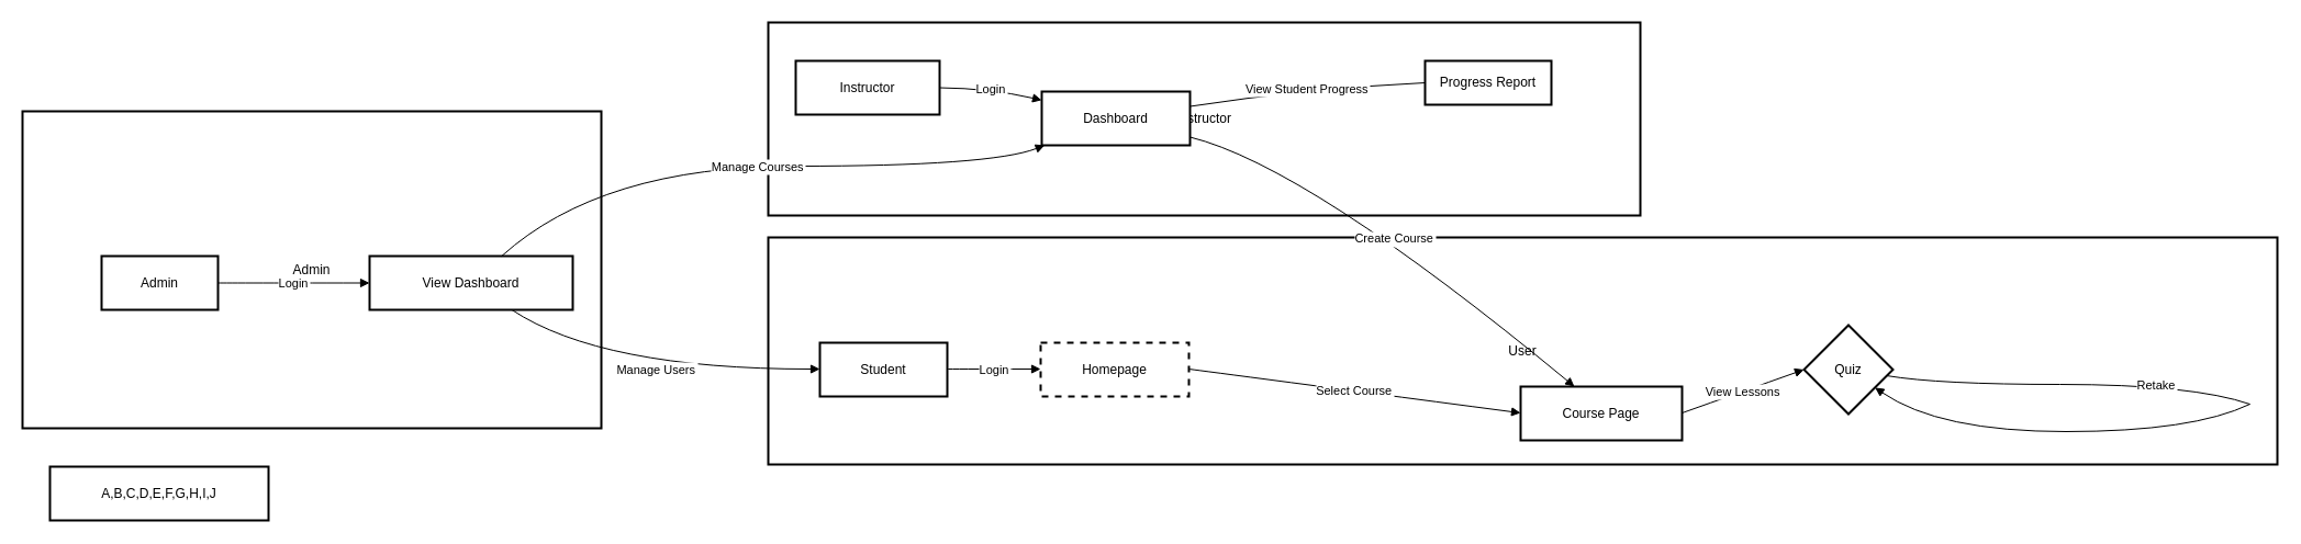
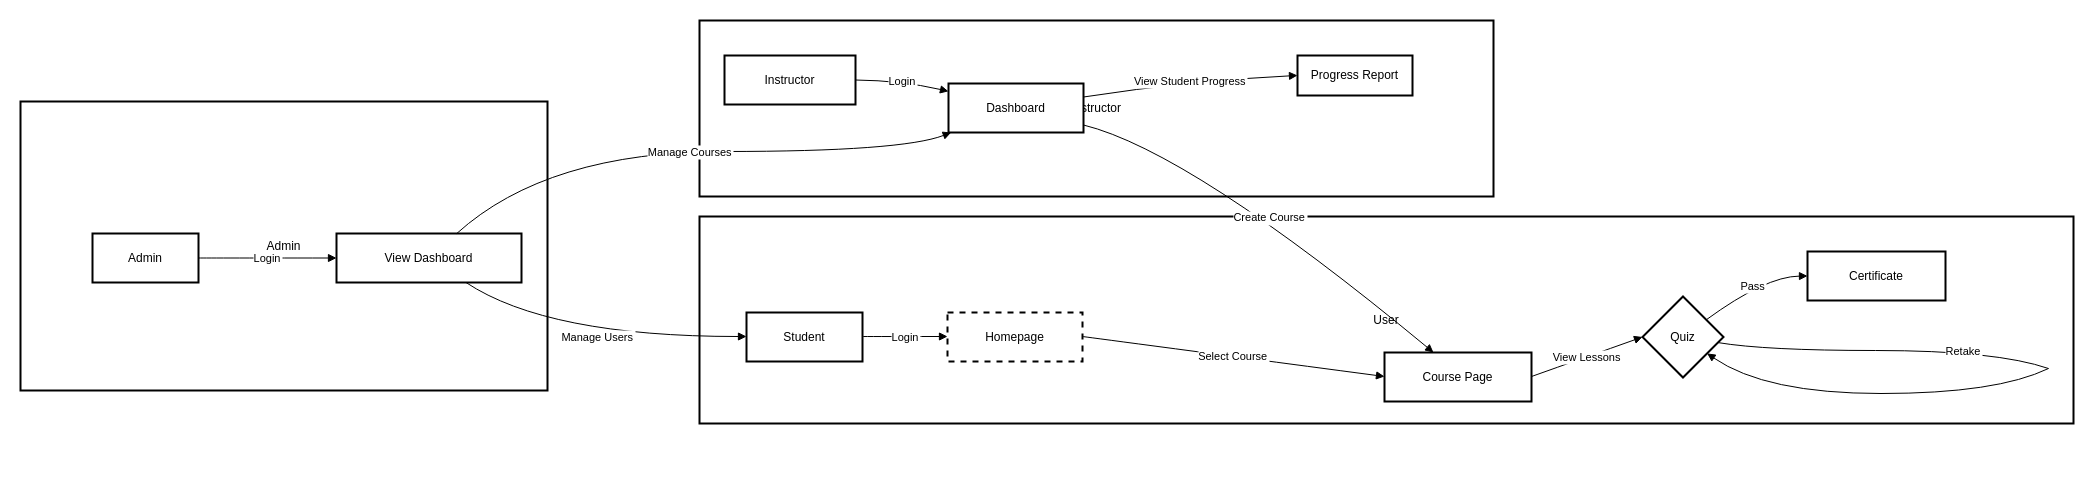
  <mxCell id="0" />
  <mxCell id="1" parent="0" />
  <mxCell id="2" value="Admin" style="whiteSpace=wrap;strokeWidth=2;" vertex="1" parent="1"><mxGeometry x="20" y="101" width="527" height="289" as="geometry" /></mxCell>
  <mxCell id="3" value="Instructor" style="whiteSpace=wrap;strokeWidth=2;" vertex="1" parent="1"><mxGeometry x="699" y="20" width="794" height="176" as="geometry" /></mxCell>
  <mxCell id="4" value="User" style="whiteSpace=wrap;strokeWidth=2;" vertex="1" parent="1"><mxGeometry x="699" y="216" width="1374" height="207" as="geometry" /></mxCell>
  <mxCell id="5" value="Student" style="whiteSpace=wrap;strokeWidth=2;" vertex="1" parent="1"><mxGeometry x="746" y="312" width="116" height="49" as="geometry" /></mxCell>
  <mxCell id="6" value="Homepage" style="whiteSpace=wrap;strokeWidth=2;dashed=1;" vertex="1" parent="1"><mxGeometry x="947" y="312" width="135" height="49" as="geometry" /></mxCell>
  <mxCell id="7" value="Course Page" style="whiteSpace=wrap;strokeWidth=2;" vertex="1" parent="1"><mxGeometry x="1384" y="352" width="147" height="49" as="geometry" /></mxCell>
  <mxCell id="8" value="Quiz" style="rhombus;strokeWidth=2;whiteSpace=wrap;" vertex="1" parent="1"><mxGeometry x="1642" y="296" width="81" height="81" as="geometry" /></mxCell>
+ <mxCell id="9" value="Certificate" style="whiteSpace=wrap;strokeWidth=2;" vertex="1" parent="1"><mxGeometry x="1807" y="251" width="138" height="49" as="geometry" /></mxCell>
  <mxCell id="10" value="Instructor" style="whiteSpace=wrap;strokeWidth=2;" vertex="1" parent="1"><mxGeometry x="724" y="55" width="131" height="49" as="geometry" /></mxCell>
  <mxCell id="11" value="Dashboard" style="whiteSpace=wrap;strokeWidth=2;" vertex="1" parent="1"><mxGeometry x="948" y="83" width="135" height="49" as="geometry" /></mxCell>
  <mxCell id="12" value="Progress Report" style="whiteSpace=wrap;strokeWidth=2;" vertex="1" parent="1"><mxGeometry x="1297" y="55" width="115" height="40" as="geometry" /></mxCell>
  <mxCell id="13" value="Admin" style="whiteSpace=wrap;strokeWidth=2;" vertex="1" parent="1"><mxGeometry x="92" y="233" width="106" height="49" as="geometry" /></mxCell>
  <mxCell id="14" value="View Dashboard" style="whiteSpace=wrap;strokeWidth=2;" vertex="1" parent="1"><mxGeometry x="336" y="233" width="185" height="49" as="geometry" /></mxCell>
- <mxCell id="15" value="A,B,C,D,E,F,G,H,I,J" style="whiteSpace=wrap;strokeWidth=2;" vertex="1" parent="1"><mxGeometry x="45" y="425" width="199" height="49" as="geometry" /></mxCell>
  <mxCell id="16" value="" style="whiteSpace=wrap;strokeWidth=2;" vertex="1" parent="1"><mxGeometry x="1875" y="350" as="geometry" /></mxCell>
  <mxCell id="17" value="" style="whiteSpace=wrap;strokeWidth=2;" vertex="1" parent="1"><mxGeometry x="2048" y="368" as="geometry" /></mxCell>
  <mxCell id="18" value="Login" style="curved=1;startArrow=none;endArrow=block;exitX=1.01;exitY=0.49;entryX=0;entryY=0.49;" edge="1" parent="1" source="5" target="6"><mxGeometry relative="1" as="geometry"><Array as="points" /></mxGeometry></mxCell>
  <mxCell id="19" value="Select Course" style="curved=1;startArrow=none;endArrow=block;exitX=1;exitY=0.49;entryX=0;entryY=0.49;" edge="1" parent="1" source="6" target="7"><mxGeometry relative="1" as="geometry"><Array as="points" /></mxGeometry></mxCell>
  <mxCell id="20" value="View Lessons" style="curved=1;startArrow=none;endArrow=block;exitX=1;exitY=0.49;entryX=-0.01;entryY=0.5;" edge="1" parent="1" source="7" target="8"><mxGeometry relative="1" as="geometry"><Array as="points" /></mxGeometry></mxCell>
+ <mxCell id="21" value="Pass" style="curved=1;startArrow=none;endArrow=block;exitX=1;exitY=0.13;entryX=0;entryY=0.5;" edge="1" parent="1" source="8" target="9"><mxGeometry relative="1" as="geometry"><Array as="points"><mxPoint x="1765" y="276" /></Array></mxGeometry></mxCell>
  <mxCell id="22" value="" style="curved=1;startArrow=none;endArrow=none;exitX=1;exitY=0.58;entryX=Infinity;entryY=Infinity;" edge="1" parent="1" source="8" target="16"><mxGeometry relative="1" as="geometry"><Array as="points"><mxPoint x="1765" y="350" /></Array></mxGeometry></mxCell>
  <mxCell id="23" value="Retake" style="curved=1;startArrow=none;endArrow=none;exitX=Infinity;exitY=Infinity;entryX=-Infinity;entryY=-Infinity;" edge="1" parent="1" source="16" target="17"><mxGeometry relative="1" as="geometry"><Array as="points"><mxPoint x="1996" y="350" /></Array></mxGeometry></mxCell>
  <mxCell id="24" value="" style="curved=1;startArrow=none;endArrow=block;exitX=-Infinity;exitY=-Infinity;entryX=1;entryY=0.84;" edge="1" parent="1" source="17" target="8"><mxGeometry relative="1" as="geometry"><Array as="points"><mxPoint x="1996" y="393" /><mxPoint x="1765" y="393" /></Array></mxGeometry></mxCell>
  <mxCell id="25" value="Login" style="curved=1;startArrow=none;endArrow=block;exitX=1;exitY=0.5;entryX=0;entryY=0.16;" edge="1" parent="1" source="10" target="11"><mxGeometry relative="1" as="geometry"><Array as="points"><mxPoint x="901" y="80" /></Array></mxGeometry></mxCell>
  <mxCell id="26" value="Create Course" style="curved=1;startArrow=none;endArrow=block;exitX=0.99;exitY=0.84;entryX=0.33;entryY=-0.01;" edge="1" parent="1" source="11" target="7"><mxGeometry relative="1" as="geometry"><Array as="points"><mxPoint x="1190" y="151" /></Array></mxGeometry></mxCell>
- <mxCell id="27" value="View Student Progress" style="curved=1;startArrow=none;endArrow=none;exitX=0.99;exitY=0.28;entryX=0;entryY=0.5;" edge="1" parent="1" source="11" target="12"><mxGeometry relative="1" as="geometry"><Array as="points"><mxPoint x="1190" y="80" /></Array></mxGeometry></mxCell>
+ <mxCell id="27" value="View Student Progress" style="curved=1;startArrow=none;endArrow=block;exitX=0.99;exitY=0.28;entryX=0;entryY=0.5;" edge="1" parent="1" source="11" target="12"><mxGeometry relative="1" as="geometry"><Array as="points"><mxPoint x="1190" y="80" /></Array></mxGeometry></mxCell>
  <mxCell id="28" value="Login" style="curved=1;startArrow=none;endArrow=block;exitX=1;exitY=0.5;entryX=0;entryY=0.5;" edge="1" parent="1" source="13" target="14"><mxGeometry relative="1" as="geometry"><Array as="points" /></mxGeometry></mxCell>
  <mxCell id="29" value="Manage Courses" style="curved=1;startArrow=none;endArrow=block;exitX=0.65;exitY=0;entryX=0.02;entryY=1;" edge="1" parent="1" source="14" target="11"><mxGeometry relative="1" as="geometry"><Array as="points"><mxPoint x="547" y="151" /><mxPoint x="901" y="151" /></Array></mxGeometry></mxCell>
  <mxCell id="30" value="Manage Users" style="curved=1;startArrow=none;endArrow=block;exitX=0.7;exitY=1;entryX=0;entryY=0.49;" edge="1" parent="1" source="14" target="5"><mxGeometry relative="1" as="geometry"><Array as="points"><mxPoint x="547" y="336" /></Array></mxGeometry></mxCell>
